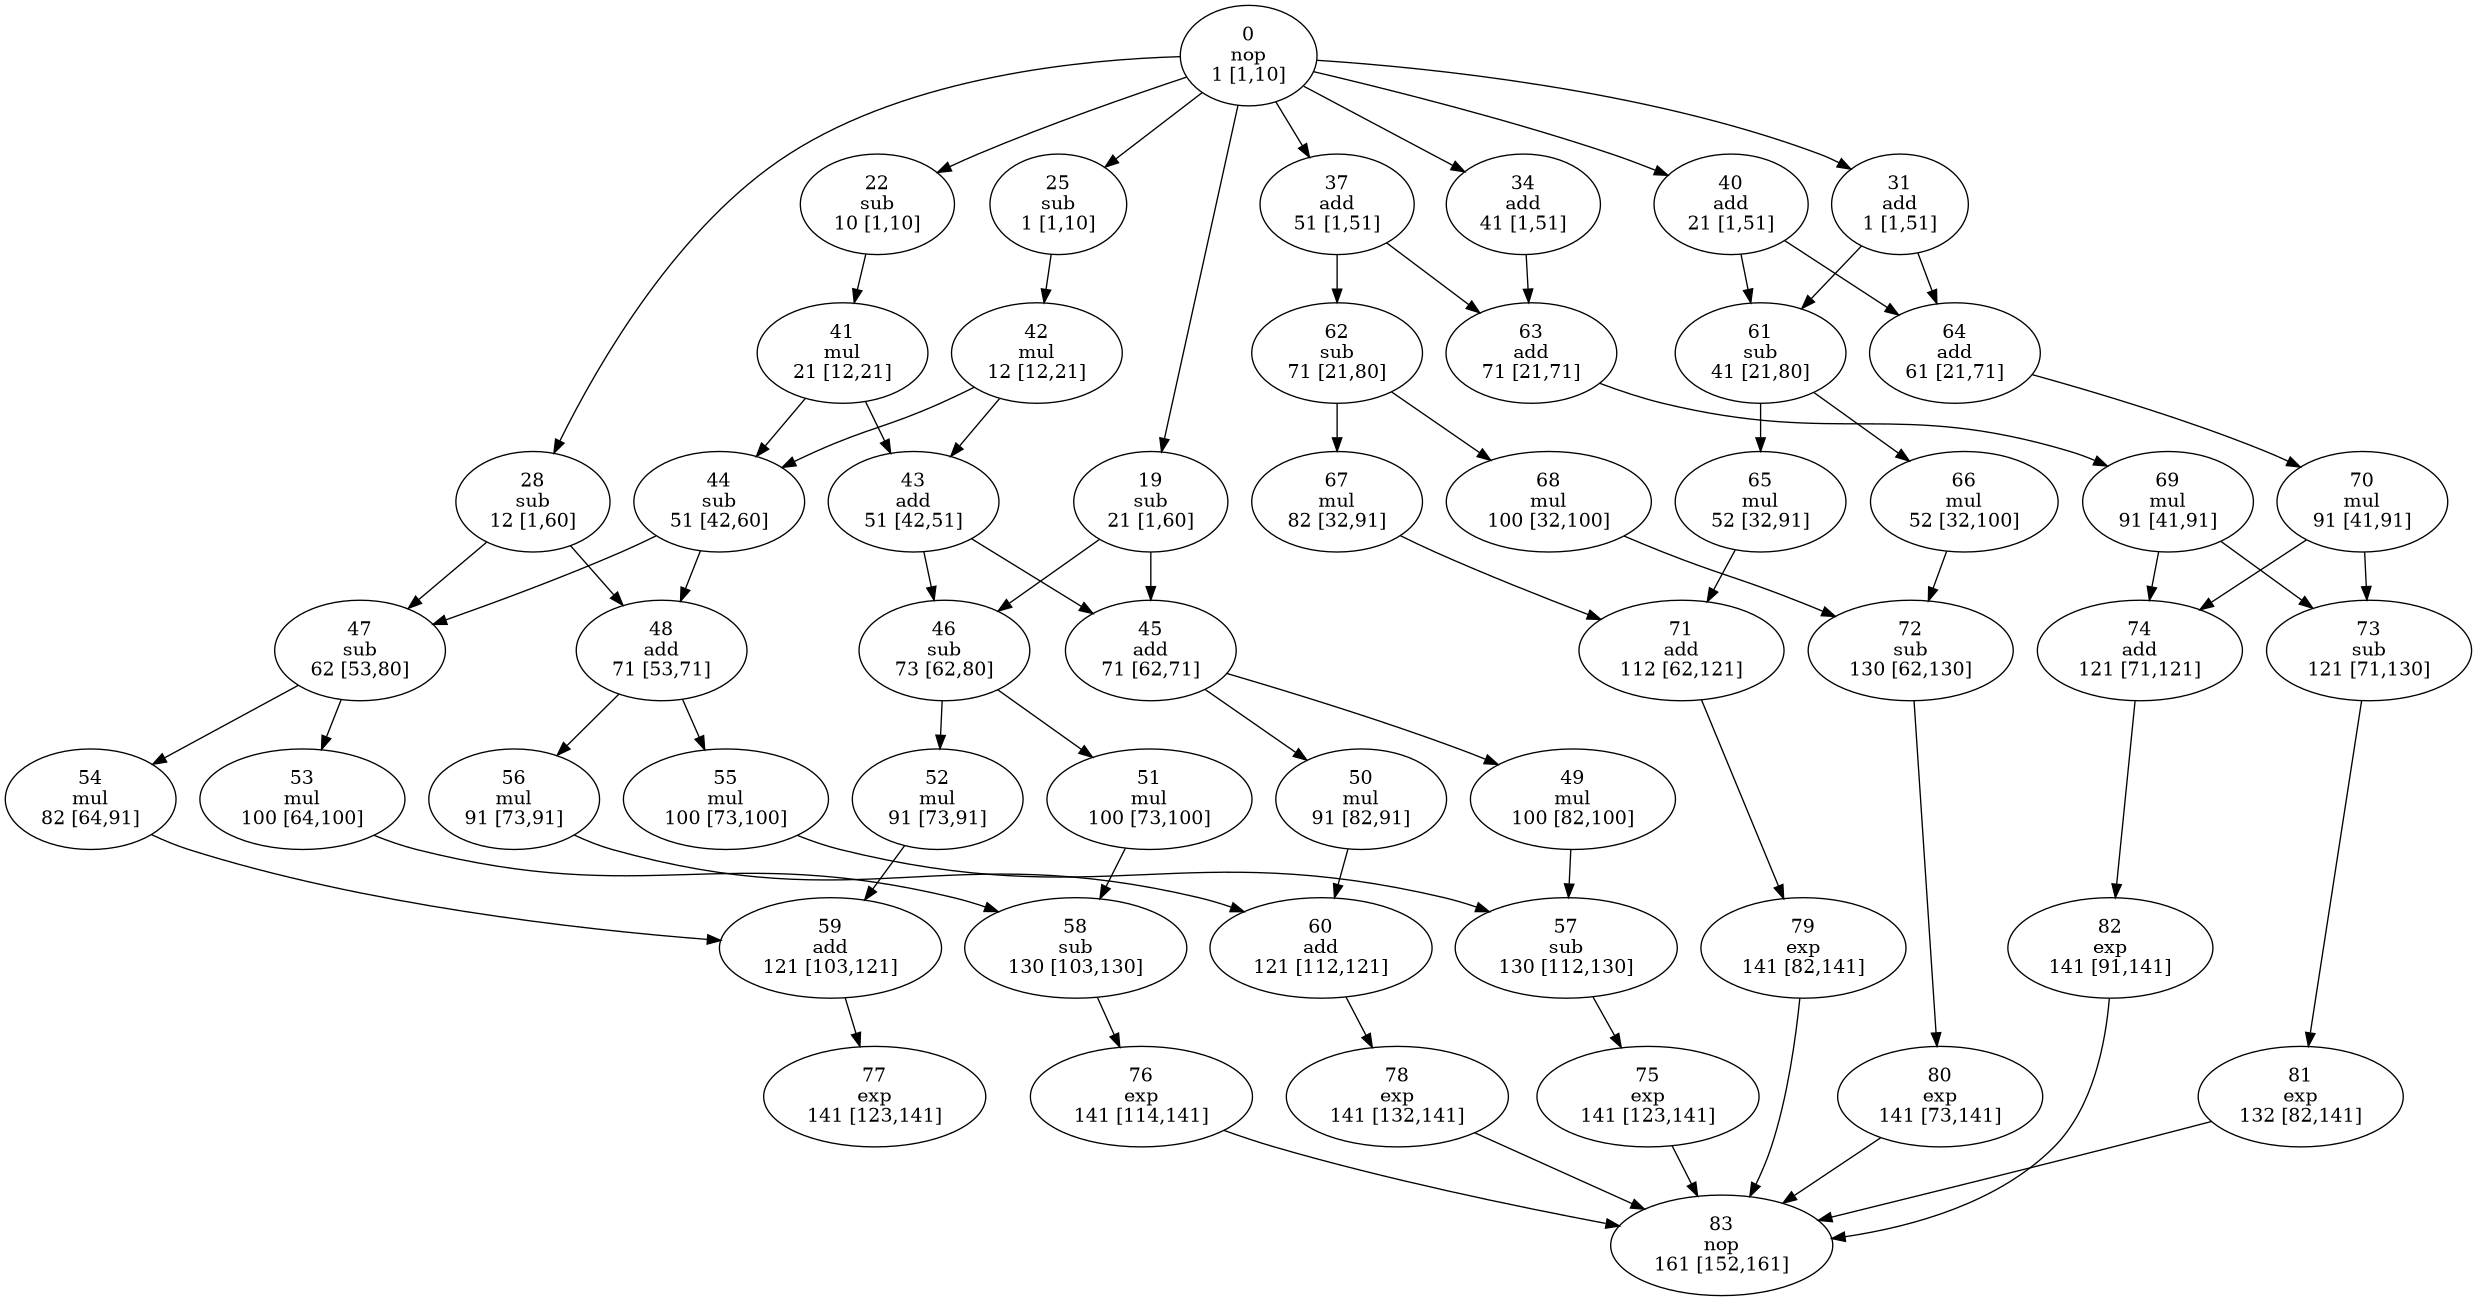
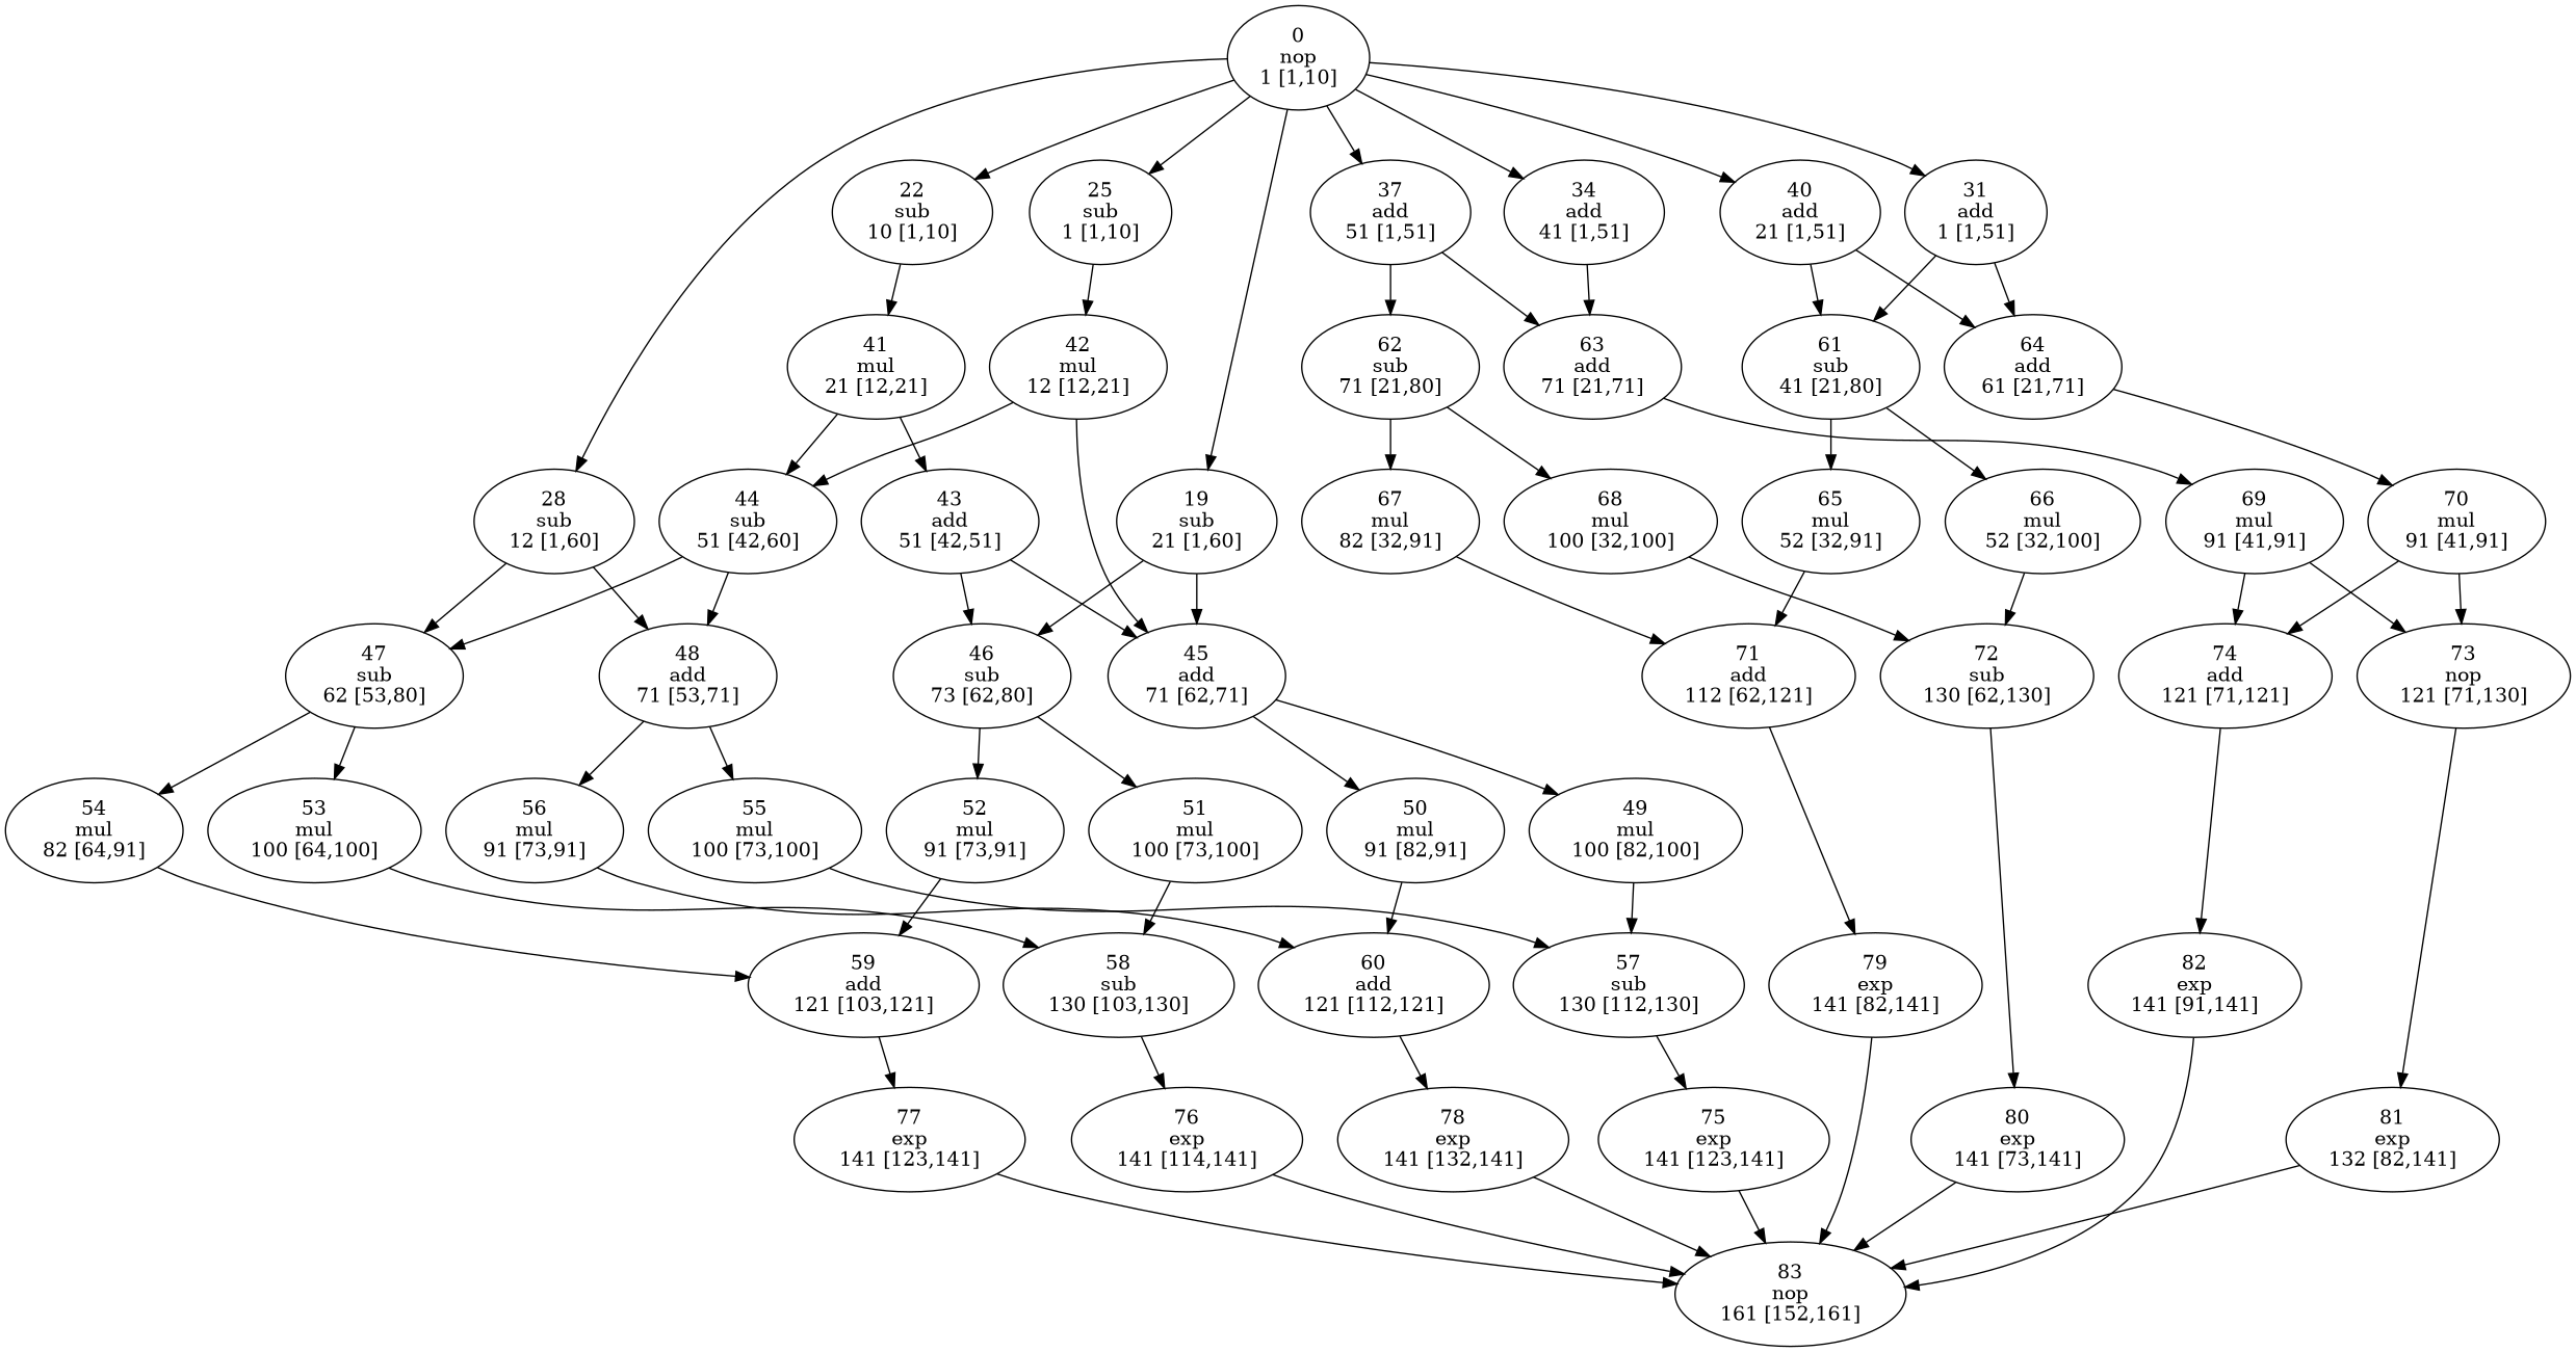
  strict digraph {
    node [area=2 delay=20 fontcolor=black scheduled=1 style=emplty time_step=141 tl=141 ts=1]
    n1 [delay=11 label="58\nsub\n130 [103,130]" time_step=130 tl=130 ts=103]
    n2 [label="76\nexp\n141 [114,141]" ts=114]
    n3 [area=0 delay=0 label="83\nnop\n161 [152,161]" time_step=161 tl=161 ts=152]
    n4 [area=17 delay=30 label="56\nmul\n91 [73,91]" time_step=91 tl=91 ts=73]
    n5 [label="60\nadd\n121 [112,121]" time_step=121 tl=121 ts=112]
    n6 [label="78\nexp\n141 [132,141]" ts=132]
    n7 [area=0 delay=0 label="0\nnop\n1 [1,10]" time_step=1 tl=10]
    n8 [delay=11 label="25\nsub\n1 [1,10]" time_step=1 tl=10]
    n9 [delay=11 label="28\nsub\n12 [1,60]" time_step=12 tl=60]
    n10 [label="40\nadd\n21 [1,51]" time_step=21 tl=51]
    n11 [delay=11 label="22\nsub\n10 [1,10]" time_step=10 tl=10]
    n12 [label="34\nadd\n41 [1,51]" time_step=41 tl=51]
    n13 [delay=11 label="19\nsub\n21 [1,60]" time_step=21 tl=60]
    n14 [label="37\nadd\n51 [1,51]" time_step=51 tl=51]
    n15 [label="31\nadd\n1 [1,51]" time_step=1 tl=51]
    n16 [area=17 delay=30 label="42\nmul\n12 [12,21]" time_step=12 tl=21 ts=12]
    n17 [label="48\nadd\n71 [53,71]" time_step=71 tl=71 ts=53]
    n18 [delay=11 label="47\nsub\n62 [53,80]" time_step=62 tl=80 ts=53]
    n19 [delay=11 label="61\nsub\n41 [21,80]" time_step=41 tl=80 ts=21]
    n20 [label="64\nadd\n61 [21,71]" time_step=61 tl=71 ts=21]
    n21 [area=17 delay=30 label="41\nmul\n21 [12,21]" time_step=21 tl=21 ts=12]
    n22 [label="63\nadd\n71 [21,71]" time_step=71 tl=71 ts=21]
    n23 [delay=11 label="46\nsub\n73 [62,80]" time_step=73 tl=80 ts=62]
    n24 [label="45\nadd\n71 [62,71]" time_step=71 tl=71 ts=62]
    n25 [delay=11 label="62\nsub\n71 [21,80]" time_step=71 tl=80 ts=21]
    n26 [area=17 delay=30 label="54\nmul\n82 [64,91]" time_step=82 tl=91 ts=64]
    n27 [label="59\nadd\n121 [103,121]" time_step=121 tl=121 ts=103]
    n28 [label="77\nexp\n141 [123,141]" ts=123]
    n29 [label="43\nadd\n51 [42,51]" time_step=51 tl=51 ts=42]
    n30 [delay=11 label="44\nsub\n51 [42,60]" time_step=51 tl=60 ts=42]
    n31 [area=17 delay=30 label="52\nmul\n91 [73,91]" time_step=91 tl=91 ts=73]
    n32 [area=17 delay=30 label="51\nmul\n100 [73,100]" time_step=100 tl=100 ts=73]
    n33 [area=17 delay=30 label="49\nmul\n100 [82,100]" time_step=100 tl=100 ts=82]
    n34 [area=17 delay=30 label="50\nmul\n91 [82,91]" time_step=91 tl=91 ts=82]
    n35 [area=17 delay=30 label="65\nmul\n52 [32,91]" time_step=52 tl=91 ts=32]
    n36 [area=17 delay=30 label="66\nmul\n52 [32,100]" time_step=52 tl=100 ts=32]
    n37 [label="71\nadd\n112 [62,121]" time_step=112 tl=121 ts=62]
    n38 [delay=11 label="72\nsub\n130 [62,130]" time_step=130 tl=130 ts=62]
    n39 [area=17 delay=30 label="67\nmul\n82 [32,91]" time_step=82 tl=91 ts=32]
    n40 [area=17 delay=30 label="68\nmul\n100 [32,100]" time_step=100 tl=100 ts=32]
    n41 [area=17 delay=30 label="69\nmul\n91 [41,91]" time_step=91 tl=91 ts=41]
    n42 [label="74\nadd\n121 [71,121]" time_step=121 tl=121 ts=71]
-   n43 [delay=11 label="73\nsub\n121 [71,130]" time_step=121 tl=130 ts=71]
+   n43 [delay=11 label="73\nnop\n121 [71,130]" time_step=121 tl=130 ts=71]
    n44 [area=17 delay=30 label="70\nmul\n91 [41,91]" time_step=91 tl=91 ts=41]
    n45 [label="79\nexp\n141 [82,141]" ts=82]
    n46 [label="80\nexp\n141 [73,141]" ts=73]
    n47 [label="82\nexp\n141 [91,141]" ts=91]
    n48 [label="81\nexp\n132 [82,141]" time_step=132 ts=82]
    n49 [area=17 delay=30 label="53\nmul\n100 [64,100]" time_step=100 tl=100 ts=64]
    n50 [area=17 delay=30 label="55\nmul\n100 [73,100]" time_step=100 tl=100 ts=73]
    n51 [delay=11 label="57\nsub\n130 [112,130]" time_step=130 tl=130 ts=112]
    n52 [label="75\nexp\n141 [123,141]" ts=123]
    n1 -> n2
    n2 -> n3
    n4 -> n5
    n5 -> n6
    n6 -> n3
    n7 -> n8
    n7 -> n9
    n7 -> n10
    n7 -> n11
    n7 -> n12
    n7 -> n13
    n7 -> n14
    n7 -> n15
    n8 -> n16
    n9 -> n17
    n9 -> n18
    n10 -> n19
    n10 -> n20
    n11 -> n21
    n12 -> n22
    n13 -> n23
    n13 -> n24
    n14 -> n22
    n14 -> n25
    n15 -> n19
    n15 -> n20
-   n16 -> n29
+   n16 -> n24
    n16 -> n30
    n17 -> n4
    n17 -> n50
    n18 -> n26
    n18 -> n49
    n19 -> n35
    n19 -> n36
    n20 -> n44
    n21 -> n29
    n21 -> n30
    n22 -> n41
    n23 -> n31
    n23 -> n32
    n24 -> n33
    n24 -> n34
    n25 -> n39
    n25 -> n40
    n26 -> n27
    n27 -> n28
+   n28 -> n3
    n29 -> n23
    n29 -> n24
    n30 -> n17
    n30 -> n18
    n31 -> n27
    n32 -> n1
    n33 -> n51
    n34 -> n5
    n35 -> n37
    n36 -> n38
    n37 -> n45
    n38 -> n46
    n39 -> n37
    n40 -> n38
    n41 -> n42
    n41 -> n43
    n42 -> n47
    n43 -> n48
    n44 -> n42
    n44 -> n43
    n45 -> n3
    n46 -> n3
    n47 -> n3
    n48 -> n3
    n49 -> n1
    n50 -> n51
    n51 -> n52
    n52 -> n3
  }
